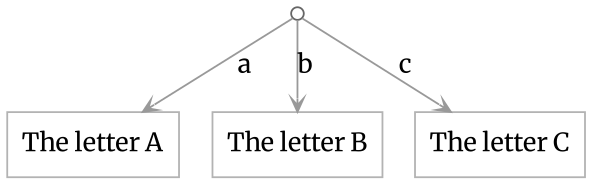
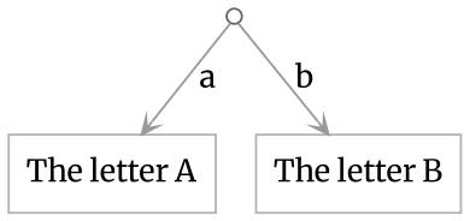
  digraph {
    rankdir=TB
    fontname=Merriweather
    node [color=gray70 shape=box fontname=Merriweather]
    edge [arrowhead=vee arrowsize=0.75 color=gray60 fontname=Merriweather]
    "" [color=gray40 shape=circle width=0.10]
    n2 [label="The letter A"]
    n3 [label="The letter B"]
-   n4 [label="The letter C"]
    "" -> n2 [label=a]
    "" -> n3 [label=b]
-   "" -> n4 [label=c]
  }
